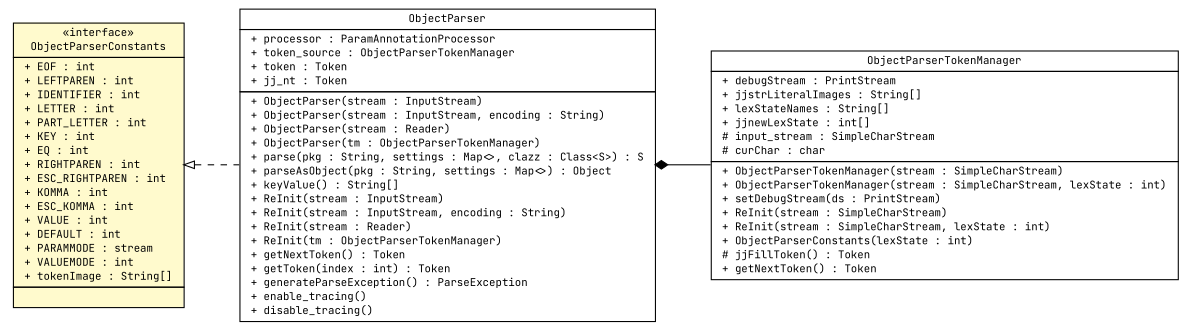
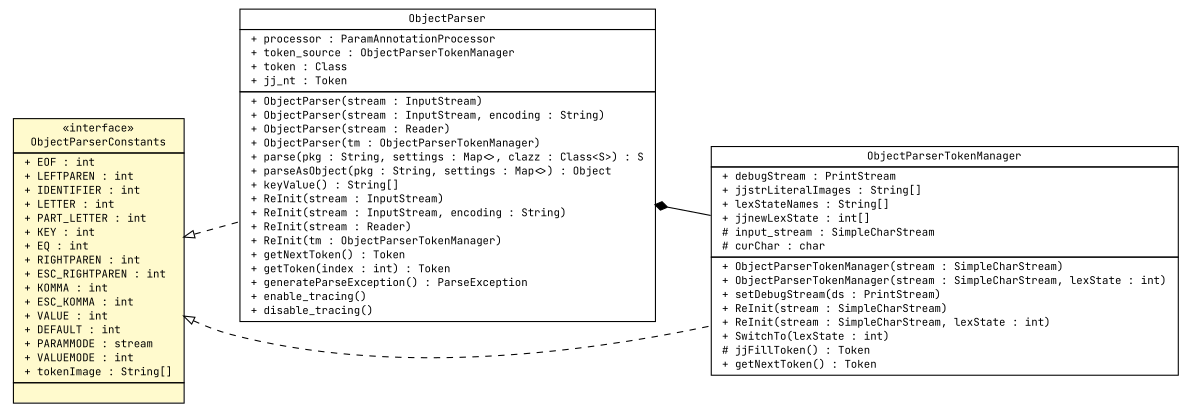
  digraph {
    fontname="JetBrains Mono"
    nodesep=0.25
    rankdir=LR
    ranksep=0.5
    node [fontcolor=black fontname="JetBrains Mono" fontsize=10.0 shape=plaintext]
    edge [arrowtail=empty dir=back fontname="JetBrains Mono" fontsize=10 headport=p labelfontname=Helvetica labelfontsize=10 tailport=p style=dashed]
-   n1 [label=<<table title="com.vectorprint.configuration.parser.ObjectParser" border="0" cellborder="1" cellspacing="0" cellpadding="2" port="p" href="./ObjectParser.html"> 		<tr><td><table border="0" cellspacing="0" cellpadding="1"> <tr><td align="center" balign="center"> ObjectParser </td></tr> 		</table></td></tr> 		<tr><td><table border="0" cellspacing="0" cellpadding="1"> <tr><td align="left" balign="left"> + processor : ParamAnnotationProcessor </td></tr> <tr><td align="left" balign="left"> + token_source : ObjectParserTokenManager </td></tr> <tr><td align="left" balign="left"> + token : Token </td></tr> <tr><td align="left" balign="left"> + jj_nt : Token </td></tr> 		</table></td></tr> 		<tr><td><table border="0" cellspacing="0" cellpadding="1"> <tr><td align="left" balign="left"> + ObjectParser(stream : InputStream) </td></tr> <tr><td align="left" balign="left"> + ObjectParser(stream : InputStream, encoding : String) </td></tr> <tr><td align="left" balign="left"> + ObjectParser(stream : Reader) </td></tr> <tr><td align="left" balign="left"> + ObjectParser(tm : ObjectParserTokenManager) </td></tr> <tr><td align="left" balign="left"> + parse(pkg : String, settings : Map&lt;&gt;, clazz : Class&lt;S&gt;) : S </td></tr> <tr><td align="left" balign="left"> + parseAsObject(pkg : String, settings : Map&lt;&gt;) : Object </td></tr> <tr><td align="left" balign="left"> + keyValue() : String[] </td></tr> <tr><td align="left" balign="left"> + ReInit(stream : InputStream) </td></tr> <tr><td align="left" balign="left"> + ReInit(stream : InputStream, encoding : String) </td></tr> <tr><td align="left" balign="left"> + ReInit(stream : Reader) </td></tr> <tr><td align="left" balign="left"> + ReInit(tm : ObjectParserTokenManager) </td></tr> <tr><td align="left" balign="left"> + getNextToken() : Token </td></tr> <tr><td align="left" balign="left"> + getToken(index : int) : Token </td></tr> <tr><td align="left" balign="left"> + generateParseException() : ParseException </td></tr> <tr><td align="left" balign="left"> + enable_tracing() </td></tr> <tr><td align="left" balign="left"> + disable_tracing() </td></tr> 		</table></td></tr> 		</table>>]
-   n2 [label=<<table title="com.vectorprint.configuration.parser.ObjectParserTokenManager" border="0" cellborder="1" cellspacing="0" cellpadding="2" port="p" href="./ObjectParserTokenManager.html"> 		<tr><td><table border="0" cellspacing="0" cellpadding="1"> <tr><td align="center" balign="center"> ObjectParserTokenManager </td></tr> 		</table></td></tr> 		<tr><td><table border="0" cellspacing="0" cellpadding="1"> <tr><td align="left" balign="left"> + debugStream : PrintStream </td></tr> <tr><td align="left" balign="left"> + jjstrLiteralImages : String[] </td></tr> <tr><td align="left" balign="left"> + lexStateNames : String[] </td></tr> <tr><td align="left" balign="left"> + jjnewLexState : int[] </td></tr> <tr><td align="left" balign="left"> # input_stream : SimpleCharStream </td></tr> <tr><td align="left" balign="left"> # curChar : char </td></tr> 		</table></td></tr> 		<tr><td><table border="0" cellspacing="0" cellpadding="1"> <tr><td align="left" balign="left"> + ObjectParserTokenManager(stream : SimpleCharStream) </td></tr> <tr><td align="left" balign="left"> + ObjectParserTokenManager(stream : SimpleCharStream, lexState : int) </td></tr> <tr><td align="left" balign="left"> + setDebugStream(ds : PrintStream) </td></tr> <tr><td align="left" balign="left"> + ReInit(stream : SimpleCharStream) </td></tr> <tr><td align="left" balign="left"> + ReInit(stream : SimpleCharStream, lexState : int) </td></tr> <tr><td align="left" balign="left"> + ObjectParserConstants(lexState : int) </td></tr> <tr><td align="left" balign="left"> # jjFillToken() : Token </td></tr> <tr><td align="left" balign="left"> + getNextToken() : Token </td></tr> 		</table></td></tr> 		</table>>]
+   n1 [label=<<table title="com.vectorprint.configuration.parser.ObjectParser" border="0" cellborder="1" cellspacing="0" cellpadding="2" port="p" href="./ObjectParser.html"> 		<tr><td><table border="0" cellspacing="0" cellpadding="1"> <tr><td align="center" balign="center"> ObjectParser </td></tr> 		</table></td></tr> 		<tr><td><table border="0" cellspacing="0" cellpadding="1"> <tr><td align="left" balign="left"> + processor : ParamAnnotationProcessor </td></tr> <tr><td align="left" balign="left"> + token_source : ObjectParserTokenManager </td></tr> <tr><td align="left" balign="left"> + token : Class </td></tr> <tr><td align="left" balign="left"> + jj_nt : Token </td></tr> 		</table></td></tr> 		<tr><td><table border="0" cellspacing="0" cellpadding="1"> <tr><td align="left" balign="left"> + ObjectParser(stream : InputStream) </td></tr> <tr><td align="left" balign="left"> + ObjectParser(stream : InputStream, encoding : String) </td></tr> <tr><td align="left" balign="left"> + ObjectParser(stream : Reader) </td></tr> <tr><td align="left" balign="left"> + ObjectParser(tm : ObjectParserTokenManager) </td></tr> <tr><td align="left" balign="left"> + parse(pkg : String, settings : Map&lt;&gt;, clazz : Class&lt;S&gt;) : S </td></tr> <tr><td align="left" balign="left"> + parseAsObject(pkg : String, settings : Map&lt;&gt;) : Object </td></tr> <tr><td align="left" balign="left"> + keyValue() : String[] </td></tr> <tr><td align="left" balign="left"> + ReInit(stream : InputStream) </td></tr> <tr><td align="left" balign="left"> + ReInit(stream : InputStream, encoding : String) </td></tr> <tr><td align="left" balign="left"> + ReInit(stream : Reader) </td></tr> <tr><td align="left" balign="left"> + ReInit(tm : ObjectParserTokenManager) </td></tr> <tr><td align="left" balign="left"> + getNextToken() : Token </td></tr> <tr><td align="left" balign="left"> + getToken(index : int) : Token </td></tr> <tr><td align="left" balign="left"> + generateParseException() : ParseException </td></tr> <tr><td align="left" balign="left"> + enable_tracing() </td></tr> <tr><td align="left" balign="left"> + disable_tracing() </td></tr> 		</table></td></tr> 		</table>>]
+   n2 [label=<<table title="com.vectorprint.configuration.parser.ObjectParserTokenManager" border="0" cellborder="1" cellspacing="0" cellpadding="2" port="p" href="./ObjectParserTokenManager.html"> 		<tr><td><table border="0" cellspacing="0" cellpadding="1"> <tr><td align="center" balign="center"> ObjectParserTokenManager </td></tr> 		</table></td></tr> 		<tr><td><table border="0" cellspacing="0" cellpadding="1"> <tr><td align="left" balign="left"> + debugStream : PrintStream </td></tr> <tr><td align="left" balign="left"> + jjstrLiteralImages : String[] </td></tr> <tr><td align="left" balign="left"> + lexStateNames : String[] </td></tr> <tr><td align="left" balign="left"> + jjnewLexState : int[] </td></tr> <tr><td align="left" balign="left"> # input_stream : SimpleCharStream </td></tr> <tr><td align="left" balign="left"> # curChar : char </td></tr> 		</table></td></tr> 		<tr><td><table border="0" cellspacing="0" cellpadding="1"> <tr><td align="left" balign="left"> + ObjectParserTokenManager(stream : SimpleCharStream) </td></tr> <tr><td align="left" balign="left"> + ObjectParserTokenManager(stream : SimpleCharStream, lexState : int) </td></tr> <tr><td align="left" balign="left"> + setDebugStream(ds : PrintStream) </td></tr> <tr><td align="left" balign="left"> + ReInit(stream : SimpleCharStream) </td></tr> <tr><td align="left" balign="left"> + ReInit(stream : SimpleCharStream, lexState : int) </td></tr> <tr><td align="left" balign="left"> + SwitchTo(lexState : int) </td></tr> <tr><td align="left" balign="left"> # jjFillToken() : Token </td></tr> <tr><td align="left" balign="left"> + getNextToken() : Token </td></tr> 		</table></td></tr> 		</table>>]
    n3 [label=<<table title="com.vectorprint.configuration.parser.ObjectParserConstants" border="0" cellborder="1" cellspacing="0" cellpadding="2" port="p" bgcolor="lemonChiffon" href="./ObjectParserConstants.html"> 		<tr><td><table border="0" cellspacing="0" cellpadding="1"> <tr><td align="center" balign="center"> &#171;interface&#187; </td></tr> <tr><td align="center" balign="center"> ObjectParserConstants </td></tr> 		</table></td></tr> 		<tr><td><table border="0" cellspacing="0" cellpadding="1"> <tr><td align="left" balign="left"> + EOF : int </td></tr> <tr><td align="left" balign="left"> + LEFTPAREN : int </td></tr> <tr><td align="left" balign="left"> + IDENTIFIER : int </td></tr> <tr><td align="left" balign="left"> + LETTER : int </td></tr> <tr><td align="left" balign="left"> + PART_LETTER : int </td></tr> <tr><td align="left" balign="left"> + KEY : int </td></tr> <tr><td align="left" balign="left"> + EQ : int </td></tr> <tr><td align="left" balign="left"> + RIGHTPAREN : int </td></tr> <tr><td align="left" balign="left"> + ESC_RIGHTPAREN : int </td></tr> <tr><td align="left" balign="left"> + KOMMA : int </td></tr> <tr><td align="left" balign="left"> + ESC_KOMMA : int </td></tr> <tr><td align="left" balign="left"> + VALUE : int </td></tr> <tr><td align="left" balign="left"> + DEFAULT : int </td></tr> <tr><td align="left" balign="left"> + PARAMMODE : stream </td></tr> <tr><td align="left" balign="left"> + VALUEMODE : int </td></tr> <tr><td align="left" balign="left"> + tokenImage : String[] </td></tr> 		</table></td></tr> 		<tr><td><table border="0" cellspacing="0" cellpadding="1"> <tr><td align="left" balign="left">  </td></tr> 		</table></td></tr> 		</table>>]
    n1 -> n2 [arrowhead=none arrowtail=diamond color=black dir=both fontcolor=black fontsize=10.0 style=""]
    n3 -> n1
+   n3 -> n2
  }
